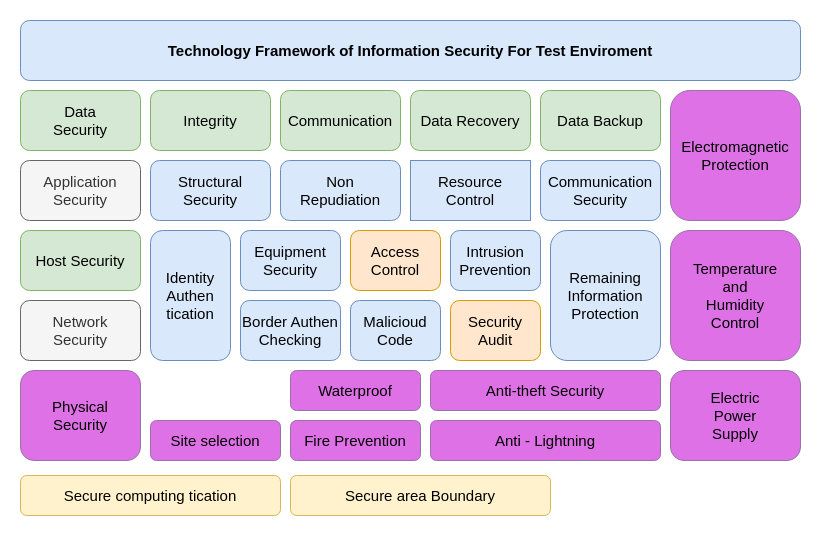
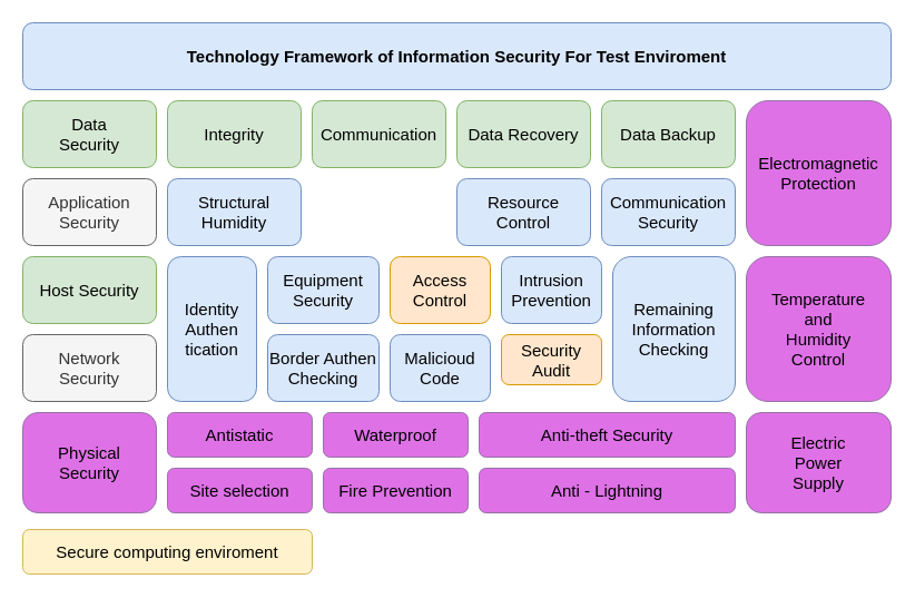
  <mxCell id="0" />
  <mxCell id="1" parent="0" />
  <mxCell id="2" value="Technology Framework of Information Security For Test Enviroment" style="rounded=1;whiteSpace=wrap;html=1;fillColor=#dae8fc;strokeColor=#6c8ebf;fontStyle=1;fontSize=15;" vertex="1" parent="1"><mxGeometry x="20" y="20" width="780" height="60" as="geometry" /></mxCell>
  <mxCell id="3" value="Data&lt;br&gt;Security" style="rounded=1;whiteSpace=wrap;html=1;fontSize=15;fillColor=#d5e8d4;strokeColor=#82b366;" vertex="1" parent="1"><mxGeometry x="20" y="90" width="120" height="60" as="geometry" /></mxCell>
  <mxCell id="4" value="Integrity" style="rounded=1;whiteSpace=wrap;html=1;fontSize=15;fillColor=#d5e8d4;strokeColor=#82b366;" vertex="1" parent="1"><mxGeometry x="150" y="90" width="120" height="60" as="geometry" /></mxCell>
  <mxCell id="5" value="Communication" style="rounded=1;whiteSpace=wrap;html=1;fontSize=15;fillColor=#d5e8d4;strokeColor=#82b366;" vertex="1" parent="1"><mxGeometry x="280" y="90" width="120" height="60" as="geometry" /></mxCell>
  <mxCell id="6" value="Data Recovery" style="rounded=1;whiteSpace=wrap;html=1;fontSize=15;fillColor=#d5e8d4;strokeColor=#82b366;" vertex="1" parent="1"><mxGeometry x="410" y="90" width="120" height="60" as="geometry" /></mxCell>
  <mxCell id="7" value="Data Backup" style="rounded=1;whiteSpace=wrap;html=1;fontSize=15;fillColor=#d5e8d4;strokeColor=#82b366;" vertex="1" parent="1"><mxGeometry x="540" y="90" width="120" height="60" as="geometry" /></mxCell>
  <mxCell id="8" value="Electromagnetic Protection" style="rounded=1;whiteSpace=wrap;html=1;fontSize=15;strokeColor=#9673a6;fillColor=#DF71E7;" vertex="1" parent="1"><mxGeometry x="670" y="90" width="130" height="130" as="geometry" /></mxCell>
  <mxCell id="9" value="Application Security" style="rounded=1;whiteSpace=wrap;html=1;fontSize=15;fillColor=#f5f5f5;strokeColor=#666666;fontColor=#333333;" vertex="1" parent="1"><mxGeometry x="20" y="160" width="120" height="60" as="geometry" /></mxCell>
  <mxCell id="10" value="Host Security" style="rounded=1;whiteSpace=wrap;html=1;fontSize=15;fillColor=#d5e8d4;strokeColor=#82b366;" vertex="1" parent="1"><mxGeometry x="20" y="230" width="120" height="60" as="geometry" /></mxCell>
  <mxCell id="11" value="Network&lt;br&gt;Security" style="rounded=1;whiteSpace=wrap;html=1;fontSize=15;fillColor=#f5f5f5;strokeColor=#666666;fontColor=#333333;" vertex="1" parent="1"><mxGeometry x="20" y="300" width="120" height="60" as="geometry" /></mxCell>
  <mxCell id="12" value="Physical&lt;br&gt;Security" style="rounded=1;whiteSpace=wrap;html=1;fontSize=15;strokeColor=#9673a6;fillColor=#DF71E7;" vertex="1" parent="1"><mxGeometry x="20" y="370" width="120" height="90" as="geometry" /></mxCell>
- <mxCell id="13" value="Structural&lt;br&gt;Security" style="rounded=1;whiteSpace=wrap;html=1;fontSize=15;fillColor=#dae8fc;strokeColor=#6c8ebf;" vertex="1" parent="1"><mxGeometry x="150" y="160" width="120" height="60" as="geometry" /></mxCell>
- <mxCell id="14" value="Non&lt;br&gt;Repudiation" style="rounded=1;whiteSpace=wrap;html=1;fontSize=15;fillColor=#dae8fc;strokeColor=#6c8ebf;" vertex="1" parent="1"><mxGeometry x="280" y="160" width="120" height="60" as="geometry" /></mxCell>
- <mxCell id="15" value="Resource&lt;br&gt;Control" style="whiteSpace=wrap;html=1;fontSize=15;fillColor=#dae8fc;strokeColor=#6c8ebf;rounded=0;" vertex="1" parent="1"><mxGeometry x="410" y="160" width="120" height="60" as="geometry" /></mxCell>
+ <mxCell id="13" value="Structural&lt;br&gt;Humidity" style="rounded=1;whiteSpace=wrap;html=1;fontSize=15;fillColor=#dae8fc;strokeColor=#6c8ebf;" vertex="1" parent="1"><mxGeometry x="150" y="160" width="120" height="60" as="geometry" /></mxCell>
+ <mxCell id="15" value="Resource&lt;br&gt;Control" style="rounded=1;whiteSpace=wrap;html=1;fontSize=15;fillColor=#dae8fc;strokeColor=#6c8ebf;" vertex="1" parent="1"><mxGeometry x="410" y="160" width="120" height="60" as="geometry" /></mxCell>
  <mxCell id="16" value="Communication&lt;br&gt;Security" style="rounded=1;whiteSpace=wrap;html=1;fontSize=15;fillColor=#dae8fc;strokeColor=#6c8ebf;" vertex="1" parent="1"><mxGeometry x="540" y="160" width="120" height="60" as="geometry" /></mxCell>
  <mxCell id="17" value="Identity&lt;br&gt;Authen&lt;br&gt;tication" style="rounded=1;whiteSpace=wrap;html=1;fontSize=15;fillColor=#dae8fc;strokeColor=#6c8ebf;" vertex="1" parent="1"><mxGeometry x="150" y="230" width="80" height="130" as="geometry" /></mxCell>
  <mxCell id="18" value="Equipment&lt;br&gt;Security" style="rounded=1;whiteSpace=wrap;html=1;fontSize=15;fillColor=#dae8fc;strokeColor=#6c8ebf;" vertex="1" parent="1"><mxGeometry x="240" y="230" width="100" height="60" as="geometry" /></mxCell>
  <mxCell id="19" value="Border Authen&lt;br&gt;Checking" style="rounded=1;whiteSpace=wrap;html=1;fontSize=15;fillColor=#dae8fc;strokeColor=#6c8ebf;" vertex="1" parent="1"><mxGeometry x="240" y="300" width="100" height="60" as="geometry" /></mxCell>
  <mxCell id="20" value="Access&lt;br&gt;Control" style="rounded=1;whiteSpace=wrap;html=1;fontSize=15;fillColor=#ffe6cc;strokeColor=#d79b00;" vertex="1" parent="1"><mxGeometry x="350" y="230" width="90" height="60" as="geometry" /></mxCell>
  <mxCell id="21" value="Malicioud&lt;br&gt;Code" style="rounded=1;whiteSpace=wrap;html=1;fontSize=15;fillColor=#dae8fc;strokeColor=#6c8ebf;" vertex="1" parent="1"><mxGeometry x="350" y="300" width="90" height="60" as="geometry" /></mxCell>
  <mxCell id="22" value="Intrusion&lt;br&gt;Prevention" style="rounded=1;whiteSpace=wrap;html=1;fontSize=15;fillColor=#dae8fc;strokeColor=#6c8ebf;" vertex="1" parent="1"><mxGeometry x="450" y="230" width="90" height="60" as="geometry" /></mxCell>
- <mxCell id="23" value="Security&lt;br&gt;Audit" style="rounded=1;whiteSpace=wrap;html=1;fontSize=15;fillColor=#ffe6cc;strokeColor=#d79b00;" vertex="1" parent="1"><mxGeometry x="450" y="300" width="90" height="60" as="geometry" /></mxCell>
- <mxCell id="24" value="Remaining&lt;br&gt;Information&lt;br&gt;Protection" style="rounded=1;whiteSpace=wrap;html=1;fontSize=15;fillColor=#dae8fc;strokeColor=#6c8ebf;" vertex="1" parent="1"><mxGeometry x="550" y="230" width="110" height="130" as="geometry" /></mxCell>
+ <mxCell id="23" value="Security&lt;br&gt;Audit" style="rounded=1;whiteSpace=wrap;html=1;fontSize=15;fillColor=#ffe6cc;strokeColor=#d79b00;" vertex="1" parent="1"><mxGeometry x="450" y="300" width="90" height="45" as="geometry" /></mxCell>
+ <mxCell id="24" value="Remaining&lt;br&gt;Information&lt;br&gt;Checking" style="rounded=1;whiteSpace=wrap;html=1;fontSize=15;fillColor=#dae8fc;strokeColor=#6c8ebf;" vertex="1" parent="1"><mxGeometry x="550" y="230" width="110" height="130" as="geometry" /></mxCell>
  <mxCell id="25" value="Temperature&lt;br&gt;and&lt;br&gt;Humidity&lt;br&gt;Control" style="rounded=1;whiteSpace=wrap;html=1;fontSize=15;strokeColor=#9673a6;fillColor=#DF71E7;" vertex="1" parent="1"><mxGeometry x="670" y="230" width="130" height="130" as="geometry" /></mxCell>
  <mxCell id="26" value="Electric&lt;br&gt;Power&lt;br&gt;Supply" style="rounded=1;whiteSpace=wrap;html=1;fontSize=15;strokeColor=#9673a6;fillColor=#DF71E7;" vertex="1" parent="1"><mxGeometry x="670" y="370" width="130" height="90" as="geometry" /></mxCell>
+ <mxCell id="27" value="Antistatic" style="rounded=1;whiteSpace=wrap;html=1;fontSize=15;strokeColor=#9673a6;fillColor=#DF71E7;" vertex="1" parent="1"><mxGeometry x="150" y="370" width="130" height="40" as="geometry" /></mxCell>
  <mxCell id="28" value="Site selection" style="rounded=1;whiteSpace=wrap;html=1;fontSize=15;strokeColor=#9673a6;fillColor=#DF71E7;" vertex="1" parent="1"><mxGeometry x="150" y="420" width="130" height="40" as="geometry" /></mxCell>
  <mxCell id="29" value="Waterproof" style="rounded=1;whiteSpace=wrap;html=1;fontSize=15;strokeColor=#9673a6;fillColor=#DF71E7;" vertex="1" parent="1"><mxGeometry x="290" y="370" width="130" height="40" as="geometry" /></mxCell>
  <mxCell id="30" value="Anti-theft Security" style="rounded=1;whiteSpace=wrap;html=1;fontSize=15;strokeColor=#9673a6;fillColor=#DF71E7;" vertex="1" parent="1"><mxGeometry x="430" y="370" width="230" height="40" as="geometry" /></mxCell>
  <mxCell id="31" value="Fire Prevention" style="rounded=1;whiteSpace=wrap;html=1;fontSize=15;strokeColor=#9673a6;fillColor=#DF71E7;" vertex="1" parent="1"><mxGeometry x="290" y="420" width="130" height="40" as="geometry" /></mxCell>
  <mxCell id="32" value="Anti - Lightning" style="rounded=1;whiteSpace=wrap;html=1;fontSize=15;strokeColor=#9673a6;fillColor=#DF71E7;" vertex="1" parent="1"><mxGeometry x="430" y="420" width="230" height="40" as="geometry" /></mxCell>
- <mxCell id="33" value="Secure computing tication" style="rounded=1;whiteSpace=wrap;html=1;fontSize=15;strokeColor=#d6b656;fillColor=#fff2cc;" vertex="1" parent="1"><mxGeometry x="20" y="475" width="260" height="40" as="geometry" /></mxCell>
- <mxCell id="34" value="Secure area Boundary" style="rounded=1;whiteSpace=wrap;html=1;fontSize=15;strokeColor=#d6b656;fillColor=#fff2cc;" vertex="1" parent="1"><mxGeometry x="290" y="475" width="260" height="40" as="geometry" /></mxCell>
+ <mxCell id="33" value="Secure computing enviroment" style="rounded=1;whiteSpace=wrap;html=1;fontSize=15;strokeColor=#d6b656;fillColor=#fff2cc;" vertex="1" parent="1"><mxGeometry x="20" y="475" width="260" height="40" as="geometry" /></mxCell>
